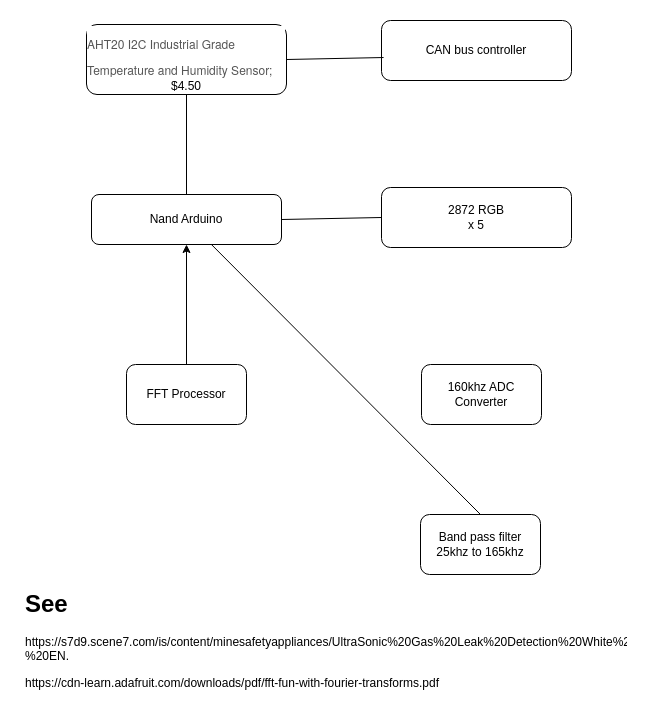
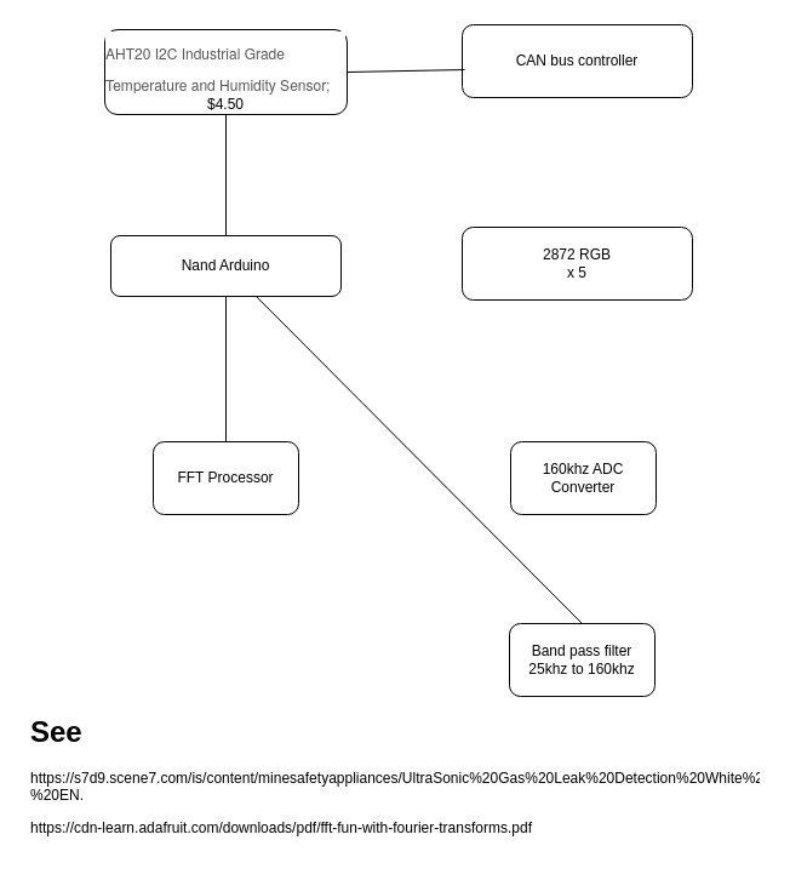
  <mxCell id="0" />
  <mxCell id="1" parent="0" />
  <mxCell id="2" value="&lt;h1 style=&quot;box-sizing: border-box; margin: 0px; font-family: Montserrat, &amp;quot;Helvetica Neue&amp;quot;, Helvetica, Arial, sans-serif; font-weight: 400; line-height: 1.1; color: rgb(85, 85, 85); text-align: start; background-color: rgb(255, 255, 255);&quot; class=&quot;hidden-sm hidden-xs&quot;&gt;&lt;font style=&quot;font-size: 12px;&quot;&gt;AHT20 I2C Industrial Grade Temperature and Humidity Sensor;&lt;/font&gt;&lt;br&gt;&lt;/h1&gt;&lt;div&gt;&lt;font style=&quot;font-size: 12px;&quot;&gt;$4.50&lt;br&gt;&lt;/font&gt;&lt;/div&gt;" style="rounded=1;whiteSpace=wrap;html=1;" vertex="1" parent="1"><mxGeometry x="86" y="24" width="200" height="70" as="geometry" /></mxCell>
  <mxCell id="3" value="Nand Arduino" style="rounded=1;whiteSpace=wrap;html=1;" vertex="1" parent="1"><mxGeometry x="91" y="194" width="190" height="50" as="geometry" /></mxCell>
  <mxCell id="4" value="CAN bus controller" style="rounded=1;whiteSpace=wrap;html=1;" vertex="1" parent="1"><mxGeometry x="381" y="20" width="190" height="60" as="geometry" /></mxCell>
  <mxCell id="5" value="2872 RGB&lt;br&gt;x 5" style="rounded=1;whiteSpace=wrap;html=1;" vertex="1" parent="1"><mxGeometry x="381" y="187" width="190" height="60" as="geometry" /></mxCell>
  <mxCell id="6" value="FFT Processor" style="rounded=1;whiteSpace=wrap;html=1;" vertex="1" parent="1"><mxGeometry x="126" y="364" width="120" height="60" as="geometry" /></mxCell>
  <mxCell id="7" value="160khz ADC&lt;br&gt;Converter" style="rounded=1;whiteSpace=wrap;html=1;" vertex="1" parent="1"><mxGeometry x="421" y="364" width="120" height="60" as="geometry" /></mxCell>
- <mxCell id="8" value="Band pass filter&lt;br&gt;25khz to 165khz" style="rounded=1;whiteSpace=wrap;html=1;" vertex="1" parent="1"><mxGeometry x="420" y="514" width="120" height="60" as="geometry" /></mxCell>
+ <mxCell id="8" value="Band pass filter&lt;br&gt;25khz to 160khz" style="rounded=1;whiteSpace=wrap;html=1;" vertex="1" parent="1"><mxGeometry x="420" y="514" width="120" height="60" as="geometry" /></mxCell>
  <mxCell id="9" value="&lt;h1&gt;See&lt;/h1&gt;&lt;p&gt;https://s7d9.scene7.com/is/content/minesafetyappliances/UltraSonic%20Gas%20Leak%20Detection%20White%20Paper%20-%20EN.&lt;/p&gt;&lt;p&gt;https://cdn-learn.adafruit.com/downloads/pdf/fft-fun-with-fourier-transforms.pdf&lt;br&gt;&lt;/p&gt;" style="text;html=1;strokeColor=none;fillColor=none;spacing=5;spacingTop=-20;whiteSpace=wrap;overflow=hidden;rounded=0;" vertex="1" parent="1"><mxGeometry x="20" y="584" width="610" height="120" as="geometry" /></mxCell>
  <mxCell id="10" value="" style="endArrow=none;html=1;rounded=0;exitX=0.5;exitY=0;exitDx=0;exitDy=0;" edge="1" parent="1" source="8" target="3"><mxGeometry width="50" height="50" relative="1" as="geometry"><mxPoint x="301" y="344" as="sourcePoint" /><mxPoint x="351" y="294" as="targetPoint" /></mxGeometry></mxCell>
- <mxCell id="11" value="" style="endArrow=classic;html=1;rounded=0;entryX=0.5;entryY=1;entryDx=0;entryDy=0;exitX=0.5;exitY=0;exitDx=0;exitDy=0;" edge="1" parent="1" source="6" target="3"><mxGeometry width="50" height="50" relative="1" as="geometry"><mxPoint x="301" y="344" as="sourcePoint" /><mxPoint x="351" y="294" as="targetPoint" /></mxGeometry></mxCell>
- <mxCell id="12" value="" style="endArrow=none;html=1;rounded=0;exitX=1;exitY=0.5;exitDx=0;exitDy=0;entryX=0;entryY=0.5;entryDx=0;entryDy=0;" edge="1" parent="1" source="3" target="5"><mxGeometry width="50" height="50" relative="1" as="geometry"><mxPoint x="311" y="294" as="sourcePoint" /><mxPoint x="361" y="244" as="targetPoint" /></mxGeometry></mxCell>
+ <mxCell id="11" value="" style="endArrow=none;html=1;rounded=0;entryX=0.5;entryY=1;entryDx=0;entryDy=0;exitX=0.5;exitY=0;exitDx=0;exitDy=0;" edge="1" parent="1" source="6" target="3"><mxGeometry width="50" height="50" relative="1" as="geometry"><mxPoint x="301" y="344" as="sourcePoint" /><mxPoint x="351" y="294" as="targetPoint" /></mxGeometry></mxCell>
  <mxCell id="13" value="" style="endArrow=none;html=1;rounded=0;exitX=0.5;exitY=0;exitDx=0;exitDy=0;entryX=0.5;entryY=1;entryDx=0;entryDy=0;" edge="1" parent="1" source="3" target="2"><mxGeometry width="50" height="50" relative="1" as="geometry"><mxPoint x="301" y="144" as="sourcePoint" /><mxPoint x="351" y="94" as="targetPoint" /></mxGeometry></mxCell>
  <mxCell id="14" value="" style="endArrow=none;html=1;rounded=0;exitX=1;exitY=0.5;exitDx=0;exitDy=0;entryX=0.011;entryY=0.617;entryDx=0;entryDy=0;entryPerimeter=0;" edge="1" parent="1" source="2" target="4"><mxGeometry width="50" height="50" relative="1" as="geometry"><mxPoint x="341" y="154" as="sourcePoint" /><mxPoint x="391" y="104" as="targetPoint" /></mxGeometry></mxCell>
